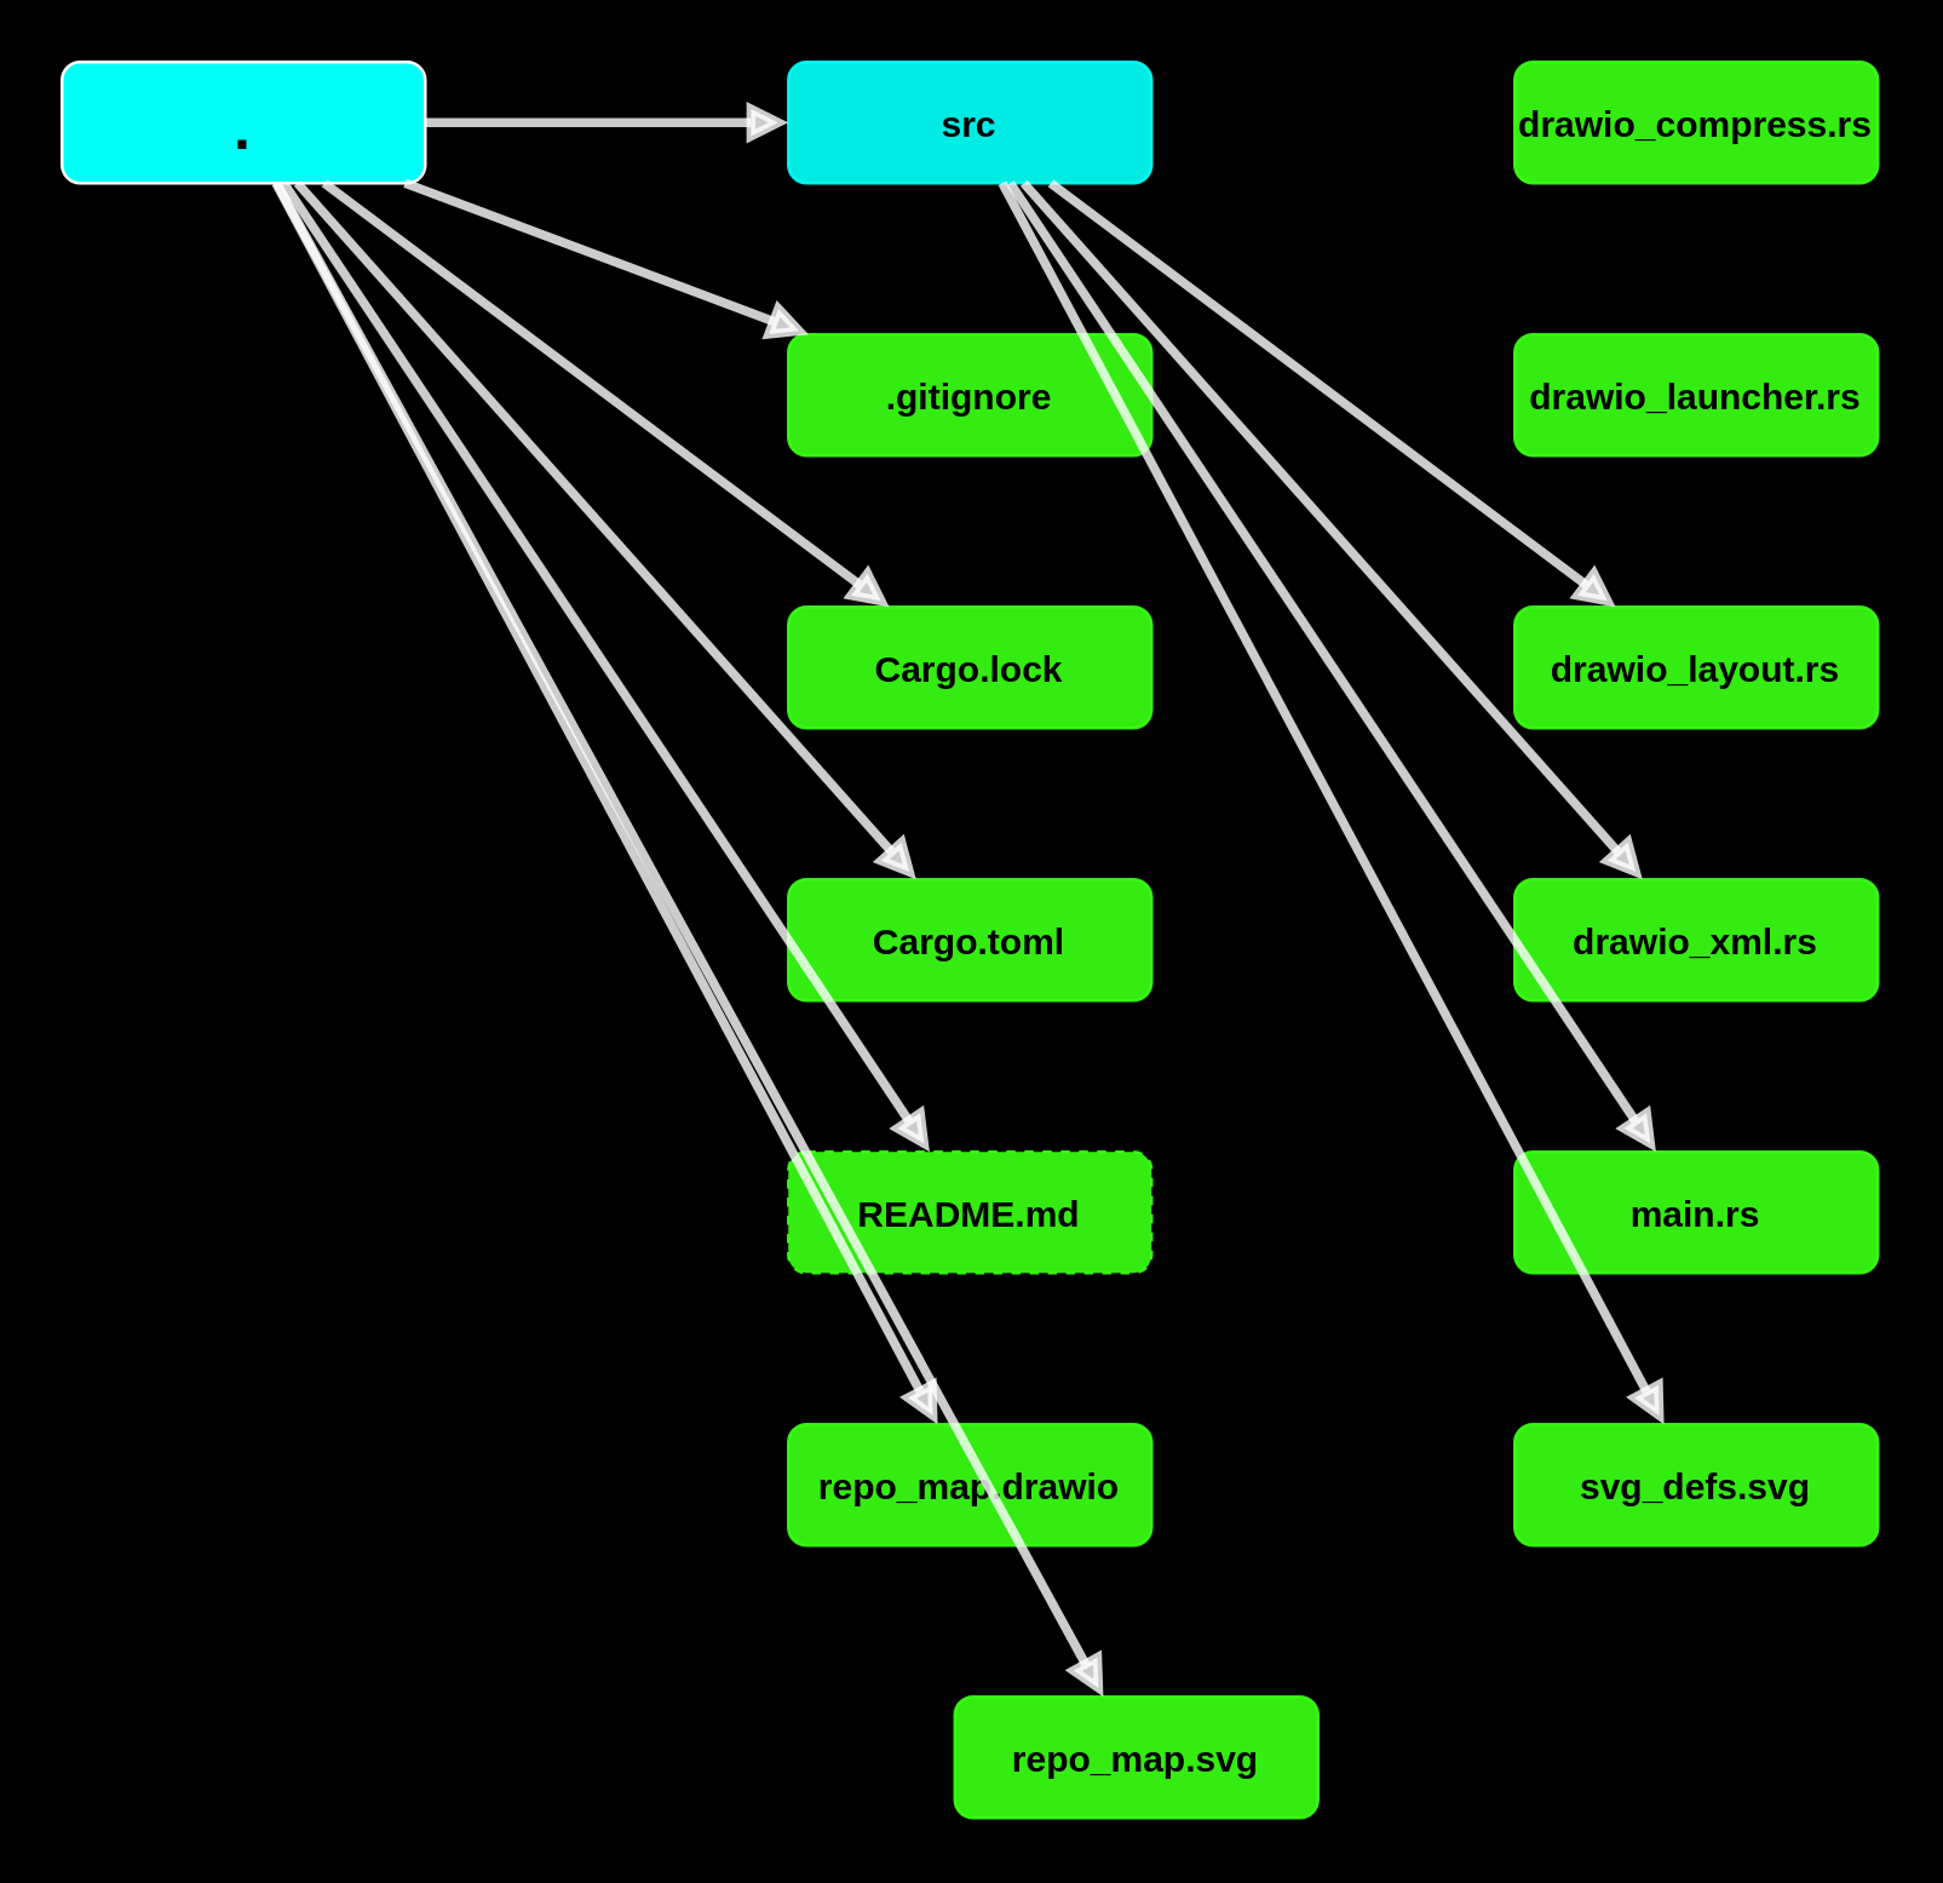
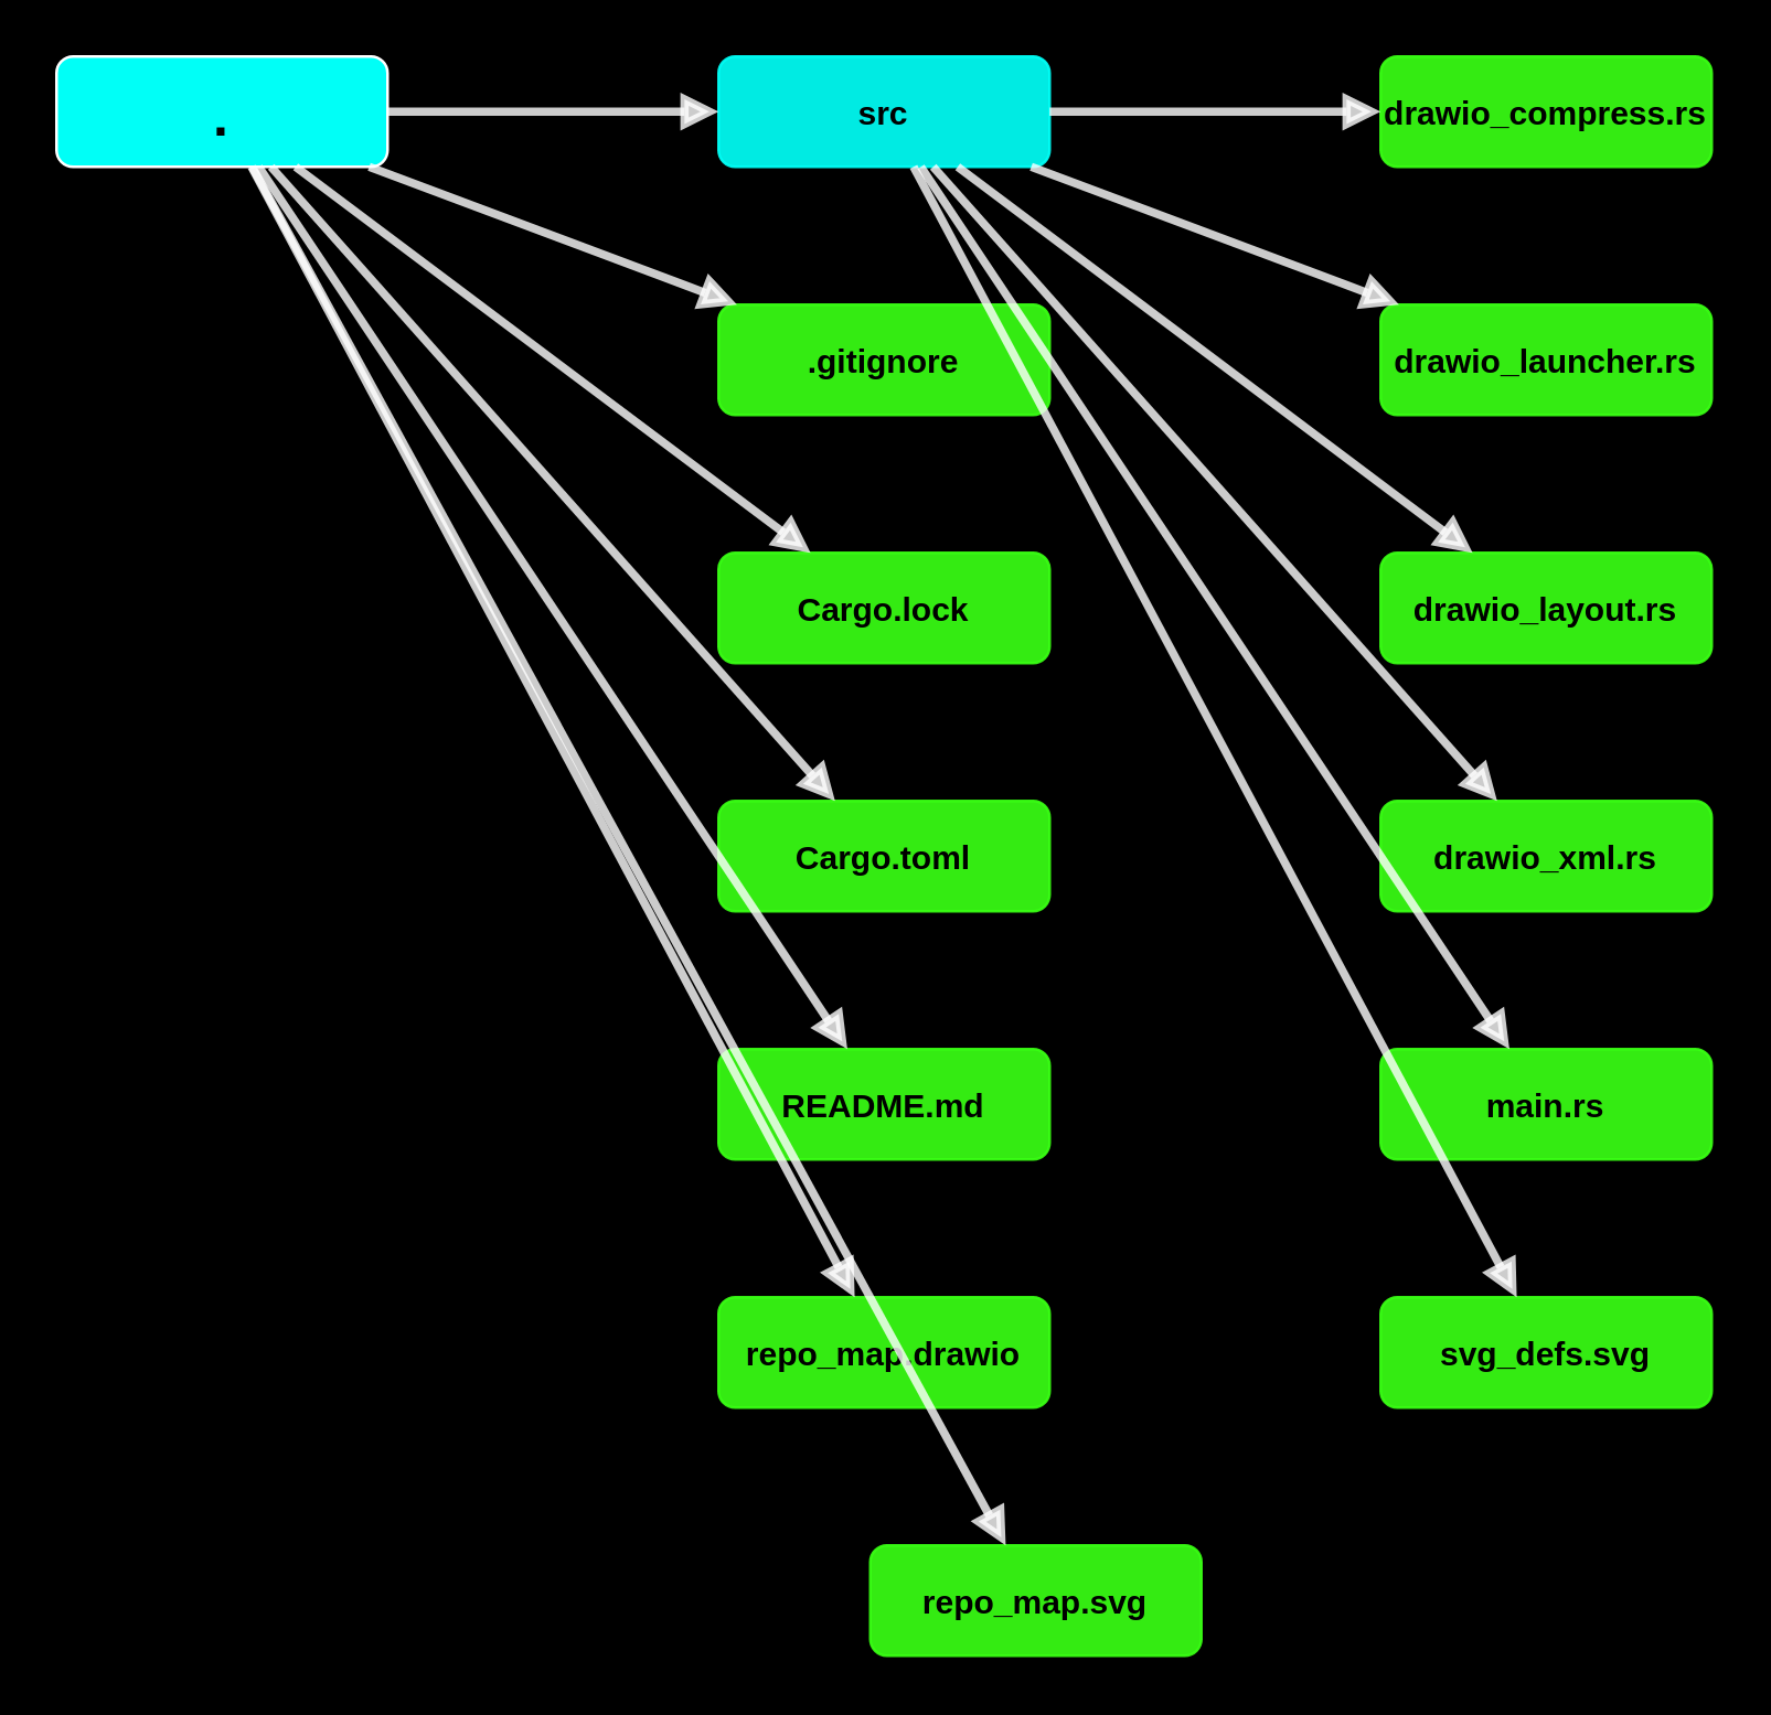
  <mxCell id="0" />
  <mxCell id="1" parent="0" />
  <mxCell id="2" value="main.rs" style="rounded=1;fillColor=#39ff14;strokeColor=#39ff14;opacity=92;fontColor=#000000;fontStyle=1;" parent="1" vertex="1"><mxGeometry x="500" y="380" width="120" height="40" as="geometry" /></mxCell>
  <mxCell id="3" value="drawio_layout.rs" style="rounded=1;fillColor=#39ff14;strokeColor=#39ff14;opacity=92;fontColor=#000000;fontStyle=1;" parent="1" vertex="1"><mxGeometry x="500" y="200" width="120" height="40" as="geometry" /></mxCell>
  <mxCell id="4" value="Cargo.toml" style="rounded=1;fillColor=#39ff14;strokeColor=#39ff14;opacity=92;fontColor=#000000;fontStyle=1;" parent="1" vertex="1"><mxGeometry x="260" y="290" width="120" height="40" as="geometry" /></mxCell>
  <mxCell id="5" value="." style="rounded=1;fillColor=#00fff7;strokeColor=#fff;opacity=100;fontColor=#000;fontSize=20;fontStyle=1;" parent="1" vertex="1"><mxGeometry x="20" y="20" width="120" height="40" as="geometry" /></mxCell>
  <mxCell id="6" value="drawio_launcher.rs" style="rounded=1;fillColor=#39ff14;strokeColor=#39ff14;opacity=92;fontColor=#000000;fontStyle=1;" parent="1" vertex="1"><mxGeometry x="500" y="110" width="120" height="40" as="geometry" /></mxCell>
  <mxCell id="7" value="Cargo.lock" style="rounded=1;fillColor=#39ff14;strokeColor=#39ff14;opacity=92;fontColor=#000000;fontStyle=1;" parent="1" vertex="1"><mxGeometry x="260" y="200" width="120" height="40" as="geometry" /></mxCell>
  <mxCell id="8" value="svg_defs.svg" style="rounded=1;fillColor=#39ff14;strokeColor=#39ff14;opacity=92;fontColor=#000000;fontStyle=1;" parent="1" vertex="1"><mxGeometry x="500" y="470" width="120" height="40" as="geometry" /></mxCell>
- <mxCell id="9" value="README.md" style="rounded=1;fillColor=#39ff14;strokeColor=#39ff14;opacity=92;fontColor=#000000;fontStyle=1;dashed=1;" parent="1" vertex="1"><mxGeometry x="260" y="380" width="120" height="40" as="geometry" /></mxCell>
+ <mxCell id="9" value="README.md" style="rounded=1;fillColor=#39ff14;strokeColor=#39ff14;opacity=92;fontColor=#000000;fontStyle=1;" parent="1" vertex="1"><mxGeometry x="260" y="380" width="120" height="40" as="geometry" /></mxCell>
  <mxCell id="10" value="src" style="rounded=1;fillColor=#00fff7;strokeColor=#00fff7;opacity=92;fontColor=#000000;fontStyle=1;" parent="1" vertex="1"><mxGeometry x="260" y="20" width="120" height="40" as="geometry" /></mxCell>
  <mxCell id="11" value="repo_map.drawio" style="rounded=1;fillColor=#39ff14;strokeColor=#39ff14;opacity=92;fontColor=#000000;fontStyle=1;" parent="1" vertex="1"><mxGeometry x="260" y="470" width="120" height="40" as="geometry" /></mxCell>
  <mxCell id="12" value="drawio_xml.rs" style="rounded=1;fillColor=#39ff14;strokeColor=#39ff14;opacity=92;fontColor=#000000;fontStyle=1;" parent="1" vertex="1"><mxGeometry x="500" y="290" width="120" height="40" as="geometry" /></mxCell>
  <mxCell id="13" value="drawio_compress.rs" style="rounded=1;fillColor=#39ff14;strokeColor=#39ff14;opacity=92;fontColor=#000000;fontStyle=1;" parent="1" vertex="1"><mxGeometry x="500" y="20" width="120" height="40" as="geometry" /></mxCell>
  <mxCell id="14" value=".gitignore" style="rounded=1;fillColor=#39ff14;strokeColor=#39ff14;opacity=92;fontColor=#000000;fontStyle=1;" parent="1" vertex="1"><mxGeometry x="260" y="110" width="120" height="40" as="geometry" /></mxCell>
  <mxCell id="15" value="repo_map.svg" style="rounded=1;fillColor=#39ff14;strokeColor=#39ff14;opacity=92;fontColor=#000000;fontStyle=1;" parent="1" vertex="1"><mxGeometry x="315" y="560" width="120" height="40" as="geometry" /></mxCell>
+ <mxCell id="16" edge="1" parent="1" source="10" target="13" style="endArrow=block;strokeColor=#fff;strokeWidth=3;opacity=80;"><mxGeometry relative="1" as="geometry" /></mxCell>
+ <mxCell id="17" edge="1" parent="1" source="10" target="6" style="endArrow=block;strokeColor=#fff;strokeWidth=3;opacity=80;"><mxGeometry relative="1" as="geometry" /></mxCell>
  <mxCell id="18" edge="1" parent="1" source="10" target="3" style="endArrow=block;strokeColor=#fff;strokeWidth=3;opacity=80;"><mxGeometry relative="1" as="geometry" /></mxCell>
  <mxCell id="19" edge="1" parent="1" source="10" target="12" style="endArrow=block;strokeColor=#fff;strokeWidth=3;opacity=80;"><mxGeometry relative="1" as="geometry" /></mxCell>
  <mxCell id="20" edge="1" parent="1" source="10" target="2" style="endArrow=block;strokeColor=#fff;strokeWidth=3;opacity=80;"><mxGeometry relative="1" as="geometry" /></mxCell>
  <mxCell id="21" edge="1" parent="1" source="10" target="8" style="endArrow=block;strokeColor=#fff;strokeWidth=3;opacity=80;"><mxGeometry relative="1" as="geometry" /></mxCell>
  <mxCell id="22" edge="1" parent="1" source="5" target="10" style="endArrow=block;strokeColor=#fff;strokeWidth=3;opacity=80;"><mxGeometry relative="1" as="geometry" /></mxCell>
  <mxCell id="23" edge="1" parent="1" source="5" target="14" style="endArrow=block;strokeColor=#fff;strokeWidth=3;opacity=80;"><mxGeometry relative="1" as="geometry" /></mxCell>
  <mxCell id="24" edge="1" parent="1" source="5" target="7" style="endArrow=block;strokeColor=#fff;strokeWidth=3;opacity=80;"><mxGeometry relative="1" as="geometry" /></mxCell>
  <mxCell id="25" edge="1" parent="1" source="5" target="4" style="endArrow=block;strokeColor=#fff;strokeWidth=3;opacity=80;"><mxGeometry relative="1" as="geometry" /></mxCell>
  <mxCell id="26" edge="1" parent="1" source="5" target="9" style="endArrow=block;strokeColor=#fff;strokeWidth=3;opacity=80;"><mxGeometry relative="1" as="geometry" /></mxCell>
  <mxCell id="27" edge="1" parent="1" source="5" target="11" style="endArrow=block;strokeColor=#fff;strokeWidth=3;opacity=80;"><mxGeometry relative="1" as="geometry" /></mxCell>
  <mxCell id="28" edge="1" parent="1" source="5" target="15" style="endArrow=block;strokeColor=#fff;strokeWidth=3;opacity=80;"><mxGeometry relative="1" as="geometry" /></mxCell>
